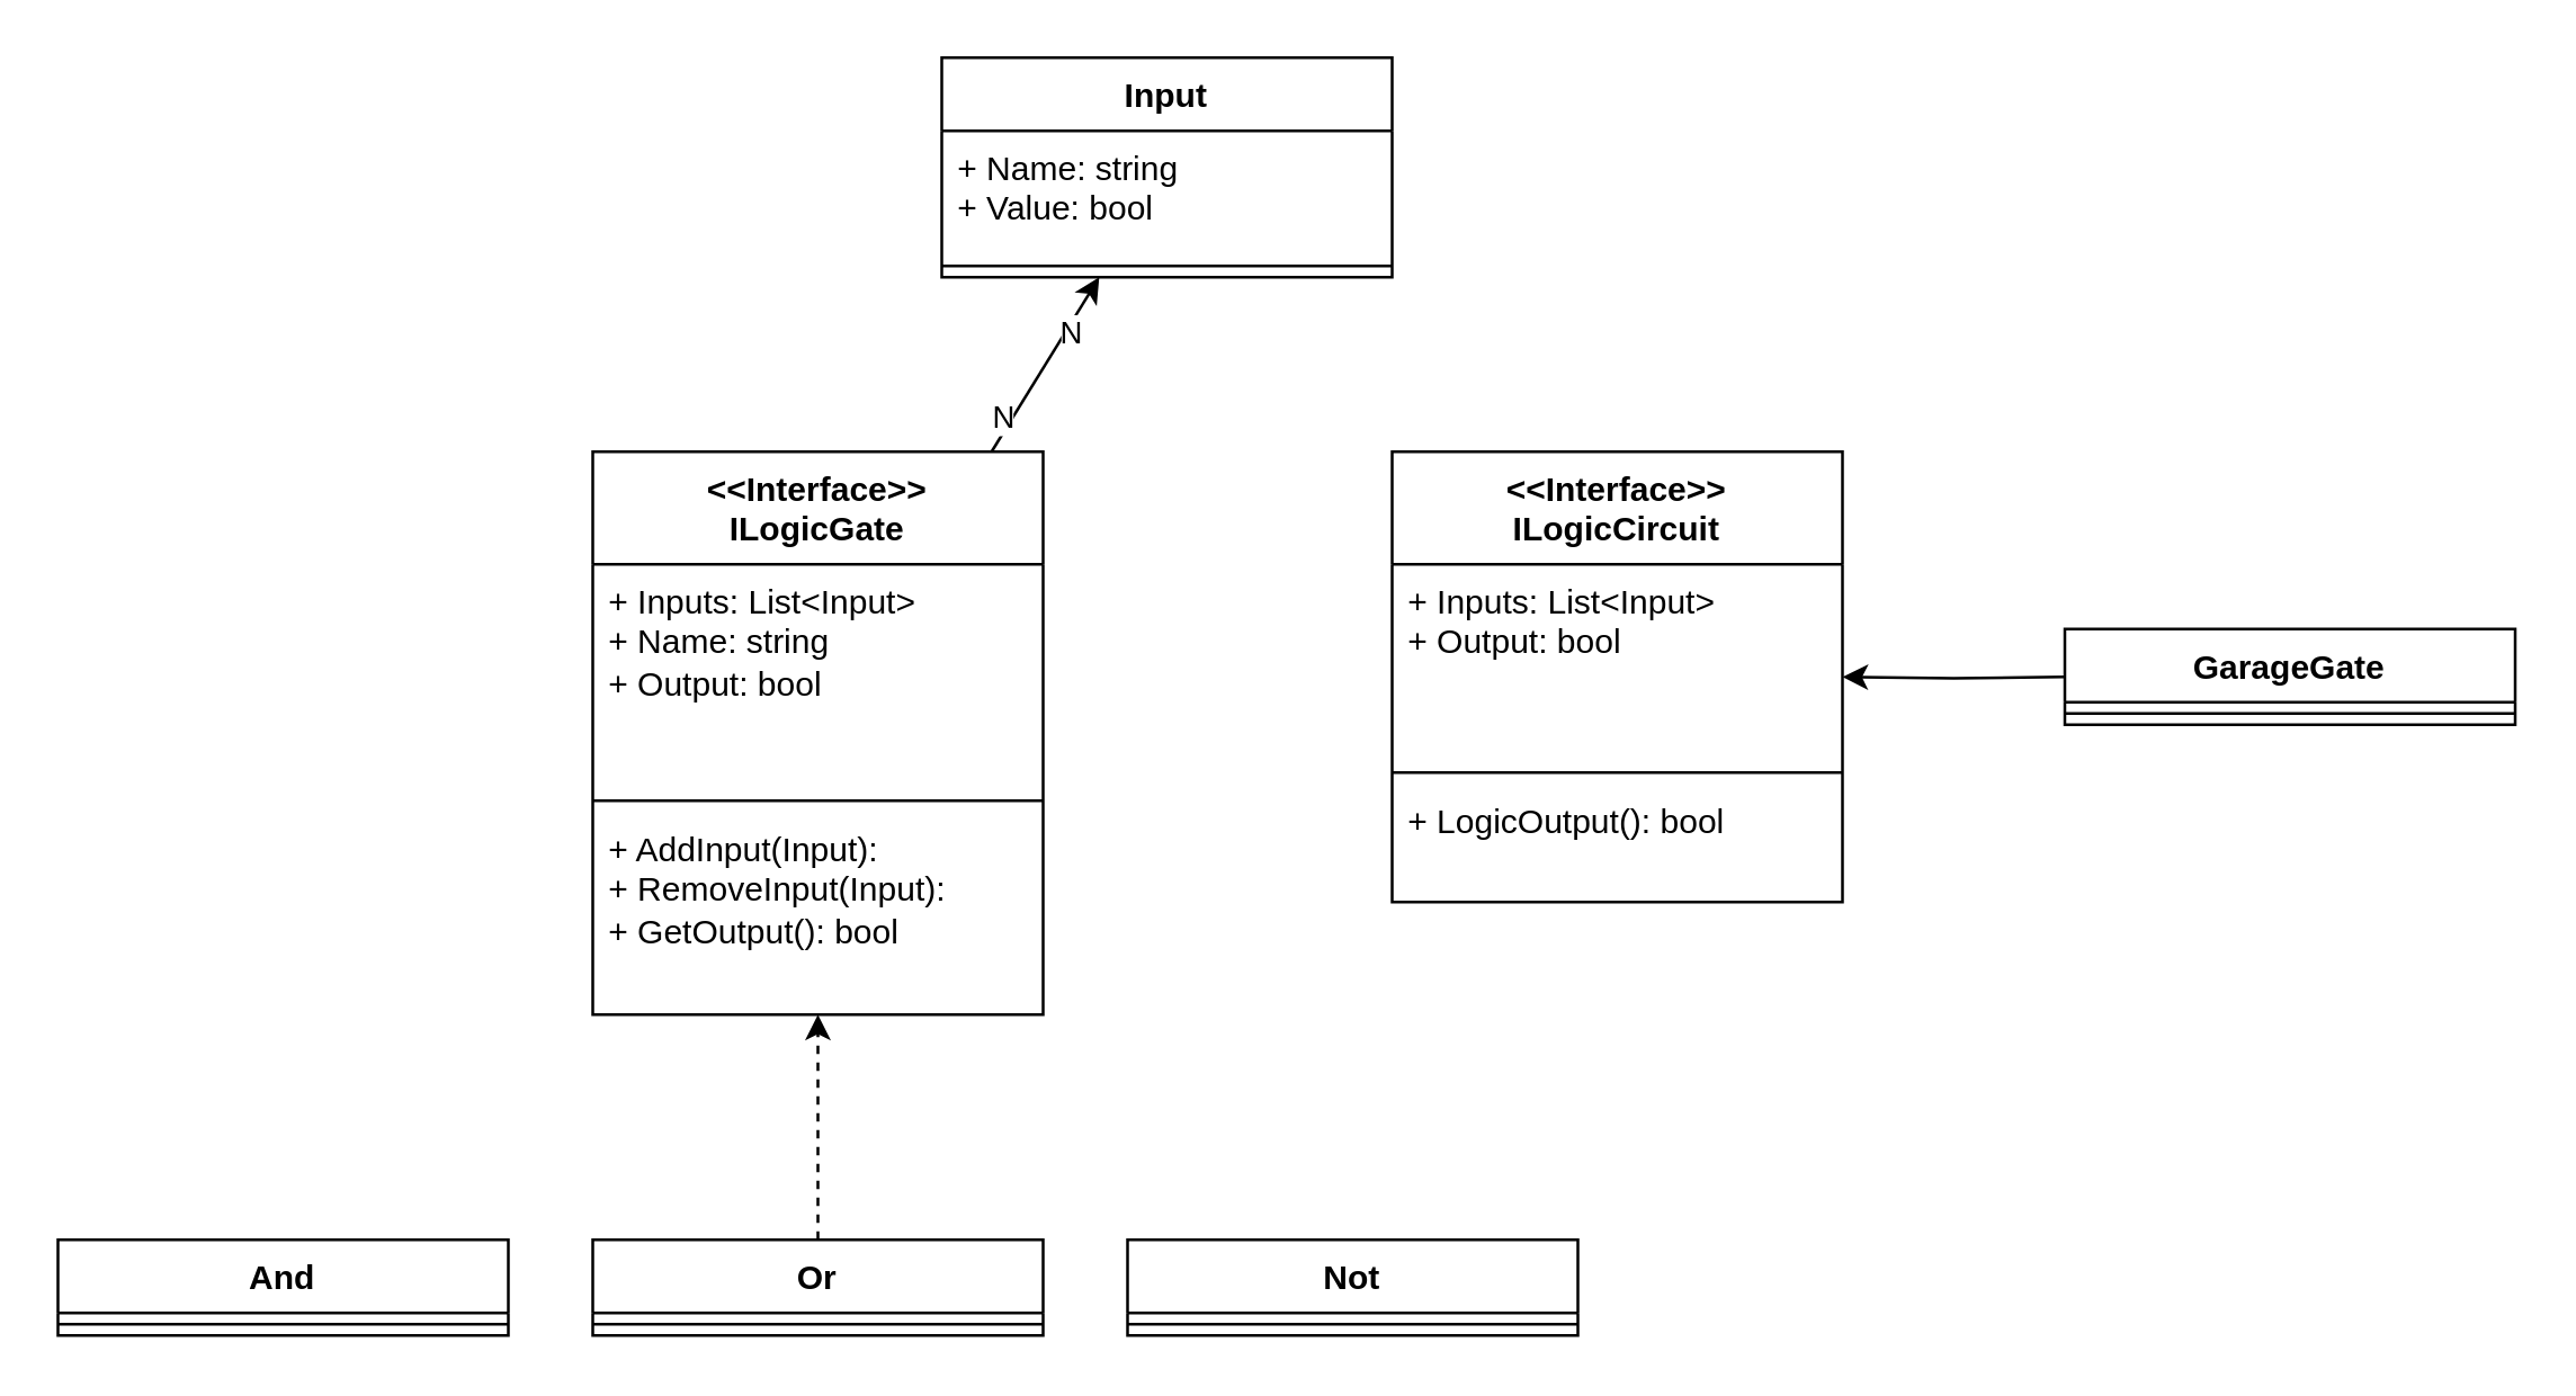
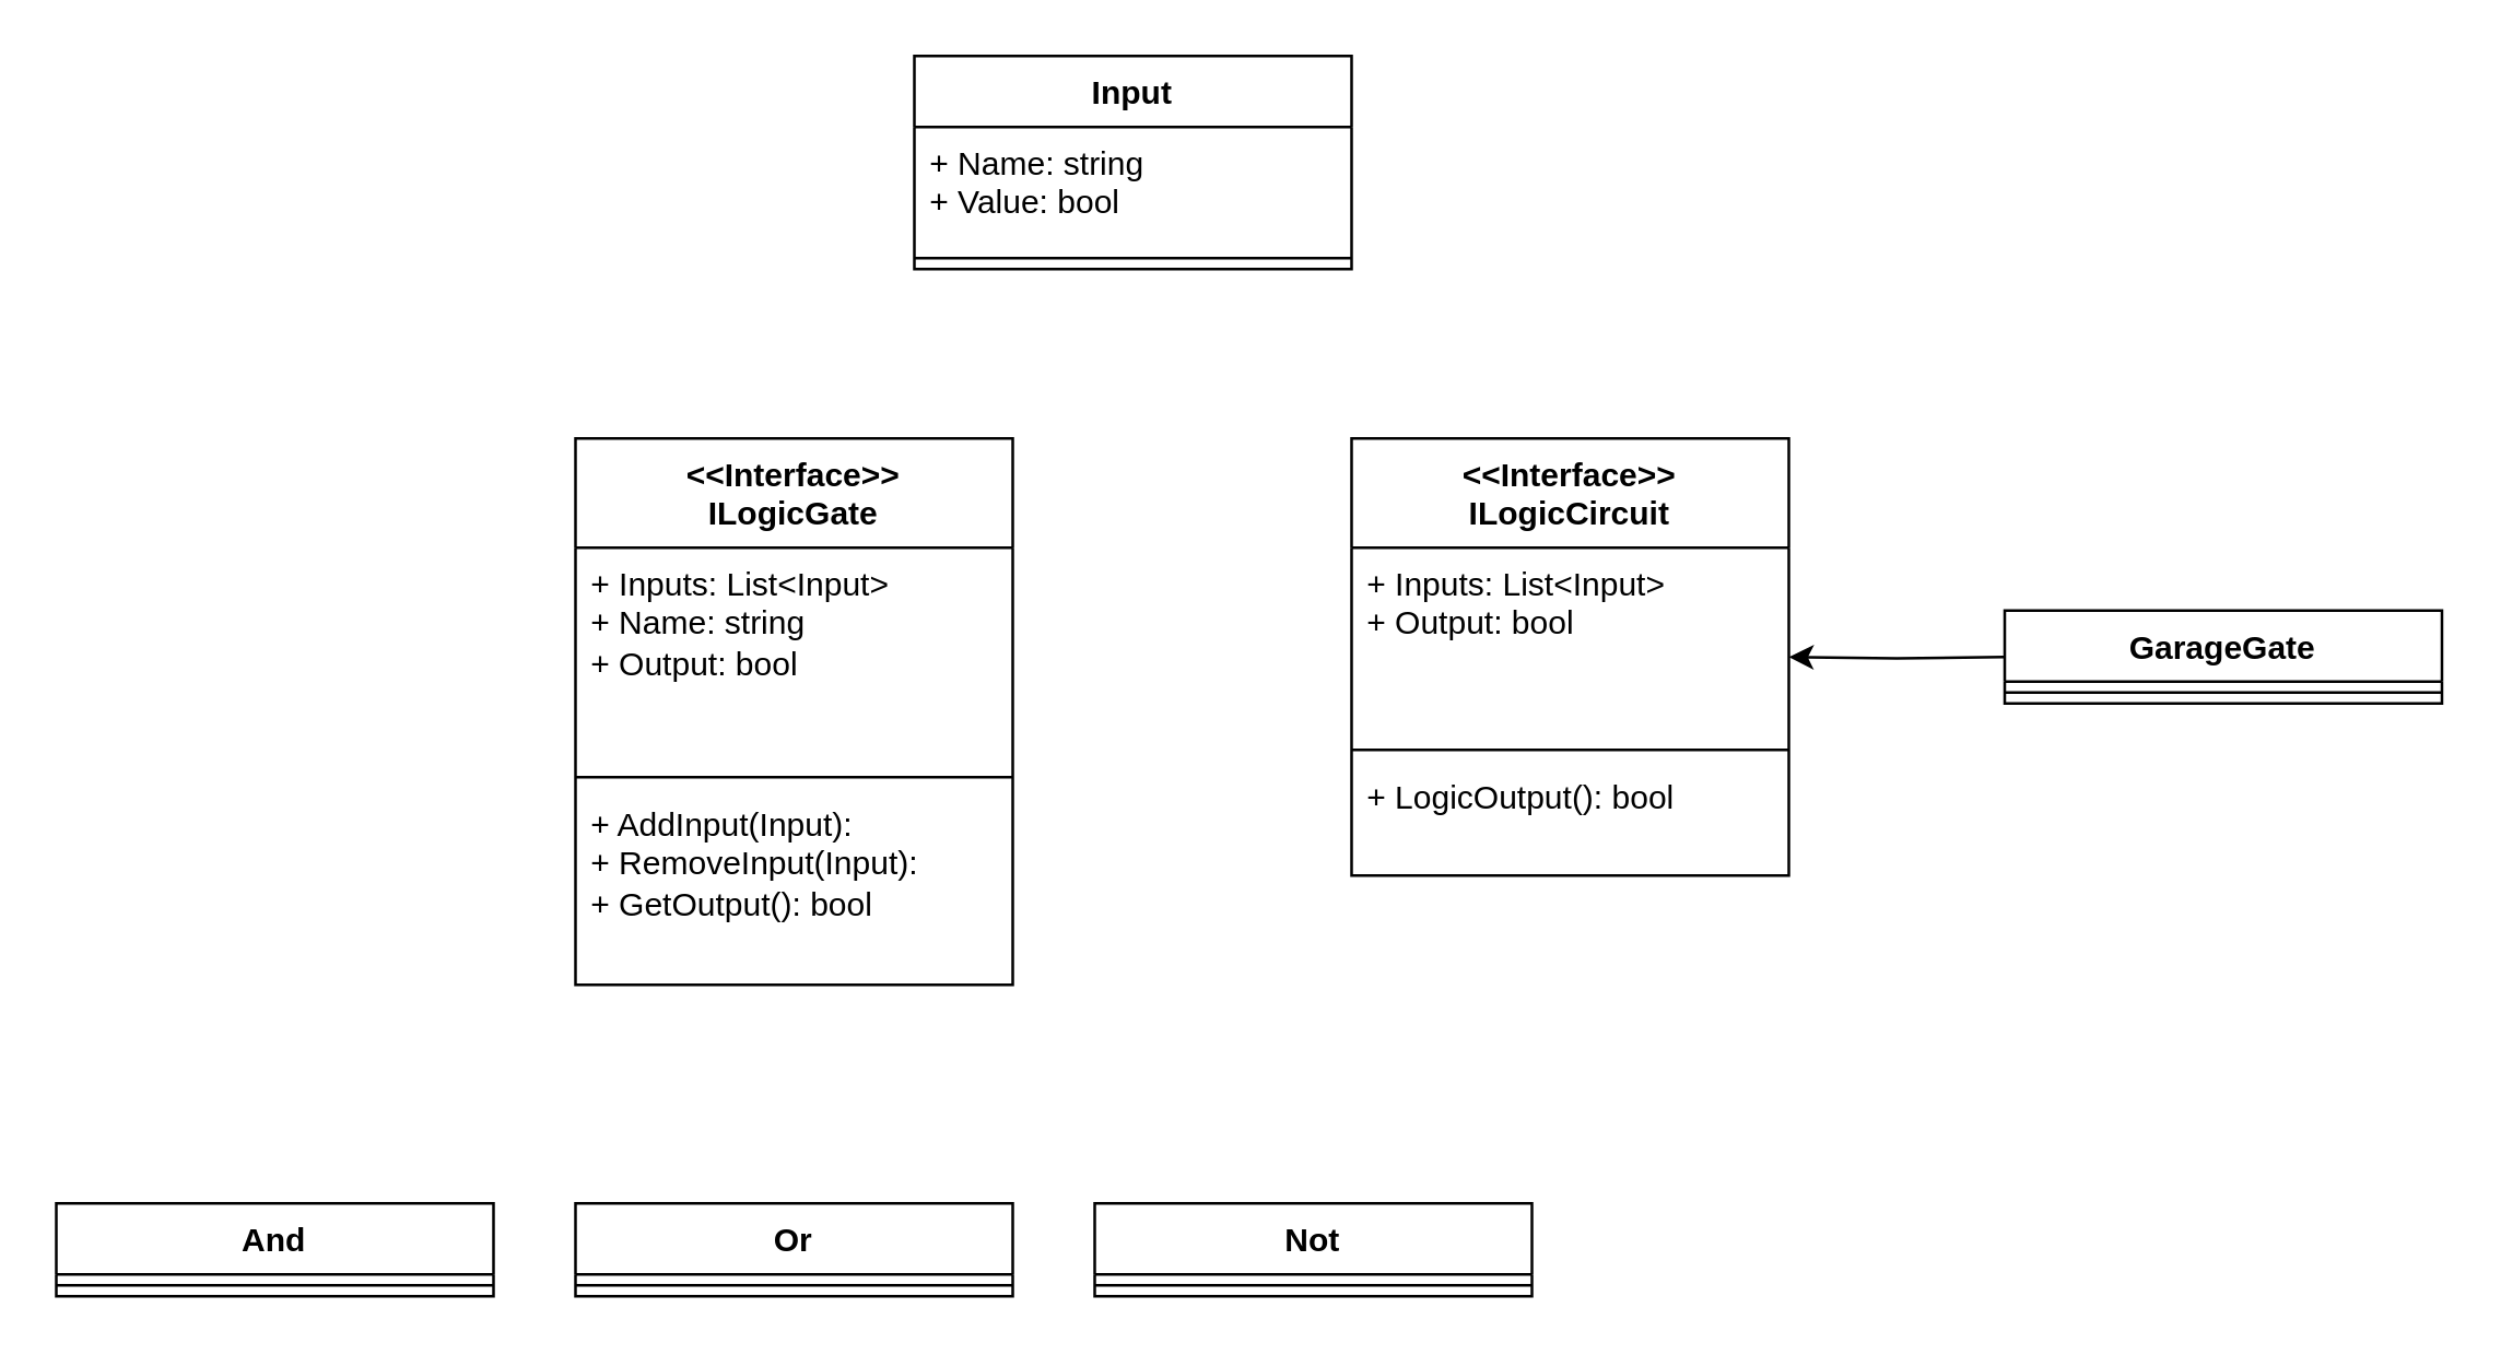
  <mxCell id="0" />
  <mxCell id="1" parent="0" />
- <mxCell id="2" style="edgeStyle=orthogonalEdgeStyle;rounded=0;orthogonalLoop=1;jettySize=auto;html=1;dashed=1;" edge="1" parent="1" source="3" target="8"><mxGeometry relative="1" as="geometry" /></mxCell>
  <mxCell id="3" value="Or" style="swimlane;fontStyle=1;align=center;verticalAlign=top;childLayout=stackLayout;horizontal=1;startSize=26;horizontalStack=0;resizeParent=1;resizeParentMax=0;resizeLast=0;collapsible=1;marginBottom=0;whiteSpace=wrap;html=1;" vertex="1" parent="1"><mxGeometry x="210" y="440" width="160" height="34" as="geometry" /></mxCell>
  <mxCell id="4" value="" style="line;strokeWidth=1;fillColor=none;align=left;verticalAlign=middle;spacingTop=-1;spacingLeft=3;spacingRight=3;rotatable=0;labelPosition=right;points=[];portConstraint=eastwest;strokeColor=inherit;" vertex="1" parent="3"><mxGeometry y="26" width="160" height="8" as="geometry" /></mxCell>
- <mxCell id="5" style="rounded=0;orthogonalLoop=1;jettySize=auto;html=1;" edge="1" parent="1" source="8" target="16"><mxGeometry relative="1" as="geometry" /></mxCell>
- <mxCell id="6" value="N" style="edgeLabel;html=1;align=center;verticalAlign=middle;resizable=0;points=[];" vertex="1" connectable="0" parent="5"><mxGeometry x="0.41" y="-1" relative="1" as="geometry"><mxPoint as="offset" /></mxGeometry></mxCell>
- <mxCell id="7" value="N" style="edgeLabel;html=1;align=center;verticalAlign=middle;resizable=0;points=[];" vertex="1" connectable="0" parent="5"><mxGeometry x="-0.637" y="3" relative="1" as="geometry"><mxPoint as="offset" /></mxGeometry></mxCell>
  <mxCell id="8" value="&amp;lt;&amp;lt;Interface&amp;gt;&amp;gt;&lt;br&gt;ILogicGate" style="swimlane;fontStyle=1;align=center;verticalAlign=top;childLayout=stackLayout;horizontal=1;startSize=40;horizontalStack=0;resizeParent=1;resizeParentMax=0;resizeLast=0;collapsible=1;marginBottom=0;whiteSpace=wrap;html=1;" vertex="1" parent="1"><mxGeometry x="210" width="160" height="200" as="geometry" y="160" /></mxCell>
  <mxCell id="9" value="+ Inputs: List&amp;lt;Input&amp;gt;&lt;div&gt;+ Name: string&lt;/div&gt;&lt;div&gt;+ Output: bool&lt;/div&gt;" style="text;strokeColor=none;fillColor=none;align=left;verticalAlign=top;spacingLeft=4;spacingRight=4;overflow=hidden;rotatable=0;points=[[0,0.5],[1,0.5]];portConstraint=eastwest;whiteSpace=wrap;html=1;" vertex="1" parent="8"><mxGeometry y="40" width="160" height="80" as="geometry" /></mxCell>
  <mxCell id="10" value="" style="line;strokeWidth=1;fillColor=none;align=left;verticalAlign=middle;spacingTop=-1;spacingLeft=3;spacingRight=3;rotatable=0;labelPosition=right;points=[];portConstraint=eastwest;strokeColor=inherit;" vertex="1" parent="8"><mxGeometry y="120" width="160" height="8" as="geometry" /></mxCell>
  <mxCell id="11" value="+ AddInput(Input):&amp;nbsp;&lt;div&gt;+ RemoveInput(Input):&lt;/div&gt;&lt;div&gt;+ GetOutput(): bool&lt;/div&gt;" style="text;strokeColor=none;fillColor=none;align=left;verticalAlign=top;spacingLeft=4;spacingRight=4;overflow=hidden;rotatable=0;points=[[0,0.5],[1,0.5]];portConstraint=eastwest;whiteSpace=wrap;html=1;" vertex="1" parent="8"><mxGeometry y="128" width="160" height="72" as="geometry" /></mxCell>
  <mxCell id="12" value="And" style="swimlane;fontStyle=1;align=center;verticalAlign=top;childLayout=stackLayout;horizontal=1;startSize=26;horizontalStack=0;resizeParent=1;resizeParentMax=0;resizeLast=0;collapsible=1;marginBottom=0;whiteSpace=wrap;html=1;" vertex="1" parent="1"><mxGeometry x="20" y="440" width="160" height="34" as="geometry" /></mxCell>
  <mxCell id="13" value="" style="line;strokeWidth=1;fillColor=none;align=left;verticalAlign=middle;spacingTop=-1;spacingLeft=3;spacingRight=3;rotatable=0;labelPosition=right;points=[];portConstraint=eastwest;strokeColor=inherit;" vertex="1" parent="12"><mxGeometry y="26" width="160" height="8" as="geometry" /></mxCell>
  <mxCell id="14" value="Not" style="swimlane;fontStyle=1;align=center;verticalAlign=top;childLayout=stackLayout;horizontal=1;startSize=26;horizontalStack=0;resizeParent=1;resizeParentMax=0;resizeLast=0;collapsible=1;marginBottom=0;whiteSpace=wrap;html=1;" vertex="1" parent="1"><mxGeometry x="400" y="440" width="160" height="34" as="geometry" /></mxCell>
  <mxCell id="15" value="" style="line;strokeWidth=1;fillColor=none;align=left;verticalAlign=middle;spacingTop=-1;spacingLeft=3;spacingRight=3;rotatable=0;labelPosition=right;points=[];portConstraint=eastwest;strokeColor=inherit;" vertex="1" parent="14"><mxGeometry y="26" width="160" height="8" as="geometry" /></mxCell>
  <mxCell id="16" value="Input" style="swimlane;fontStyle=1;align=center;verticalAlign=top;childLayout=stackLayout;horizontal=1;startSize=26;horizontalStack=0;resizeParent=1;resizeParentMax=0;resizeLast=0;collapsible=1;marginBottom=0;whiteSpace=wrap;html=1;" vertex="1" parent="1"><mxGeometry x="334" y="20" width="160" height="78" as="geometry" /></mxCell>
  <mxCell id="17" value="+ Name: string&lt;div&gt;+ Value: bool&lt;/div&gt;" style="text;strokeColor=none;fillColor=none;align=left;verticalAlign=top;spacingLeft=4;spacingRight=4;overflow=hidden;rotatable=0;points=[[0,0.5],[1,0.5]];portConstraint=eastwest;whiteSpace=wrap;html=1;" vertex="1" parent="16"><mxGeometry y="26" width="160" height="44" as="geometry" /></mxCell>
  <mxCell id="18" value="" style="line;strokeWidth=1;fillColor=none;align=left;verticalAlign=middle;spacingTop=-1;spacingLeft=3;spacingRight=3;rotatable=0;labelPosition=right;points=[];portConstraint=eastwest;strokeColor=inherit;" vertex="1" parent="16"><mxGeometry y="70" width="160" height="8" as="geometry" /></mxCell>
  <mxCell id="19" value="&amp;lt;&amp;lt;Interface&amp;gt;&amp;gt;&lt;div&gt;ILogicCircuit&lt;/div&gt;" style="swimlane;fontStyle=1;align=center;verticalAlign=top;childLayout=stackLayout;horizontal=1;startSize=40;horizontalStack=0;resizeParent=1;resizeParentMax=0;resizeLast=0;collapsible=1;marginBottom=0;whiteSpace=wrap;html=1;" vertex="1" parent="1"><mxGeometry x="494" width="160" height="160" as="geometry" y="160" /></mxCell>
  <mxCell id="20" value="+ Inputs: List&amp;lt;Input&amp;gt;&lt;div&gt;+ Output: bool&lt;/div&gt;" style="text;strokeColor=none;fillColor=none;align=left;verticalAlign=top;spacingLeft=4;spacingRight=4;overflow=hidden;rotatable=0;points=[[0,0.5],[1,0.5]];portConstraint=eastwest;whiteSpace=wrap;html=1;" vertex="1" parent="19"><mxGeometry y="40" width="160" height="70" as="geometry" /></mxCell>
  <mxCell id="21" value="" style="line;strokeWidth=1;fillColor=none;align=left;verticalAlign=middle;spacingTop=-1;spacingLeft=3;spacingRight=3;rotatable=0;labelPosition=right;points=[];portConstraint=eastwest;strokeColor=inherit;" vertex="1" parent="19"><mxGeometry y="110" width="160" height="8" as="geometry" /></mxCell>
  <mxCell id="22" value="+ LogicOutput(): bool" style="text;strokeColor=none;fillColor=none;align=left;verticalAlign=top;spacingLeft=4;spacingRight=4;overflow=hidden;rotatable=0;points=[[0,0.5],[1,0.5]];portConstraint=eastwest;whiteSpace=wrap;html=1;" vertex="1" parent="19"><mxGeometry y="118" width="160" height="42" as="geometry" /></mxCell>
  <mxCell id="23" value="GarageGate" style="swimlane;fontStyle=1;align=center;verticalAlign=top;childLayout=stackLayout;horizontal=1;startSize=26;horizontalStack=0;resizeParent=1;resizeParentMax=0;resizeLast=0;collapsible=1;marginBottom=0;whiteSpace=wrap;html=1;" vertex="1" parent="1"><mxGeometry x="733" y="223" width="160" height="34" as="geometry" /></mxCell>
  <mxCell id="24" value="" style="line;strokeWidth=1;fillColor=none;align=left;verticalAlign=middle;spacingTop=-1;spacingLeft=3;spacingRight=3;rotatable=0;labelPosition=right;points=[];portConstraint=eastwest;strokeColor=inherit;" vertex="1" parent="23"><mxGeometry y="26" width="160" height="8" as="geometry" /></mxCell>
  <mxCell id="25" style="edgeStyle=orthogonalEdgeStyle;rounded=0;orthogonalLoop=1;jettySize=auto;html=1;exitX=0;exitY=0.5;exitDx=0;exitDy=0;" edge="1" parent="1" target="19"><mxGeometry relative="1" as="geometry"><mxPoint x="733" y="240" as="sourcePoint" /></mxGeometry></mxCell>
